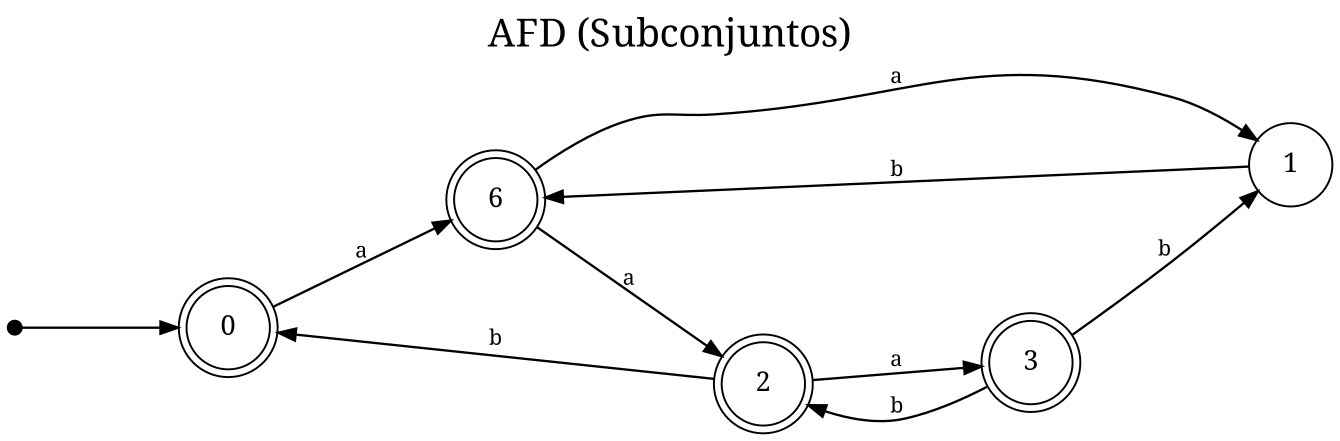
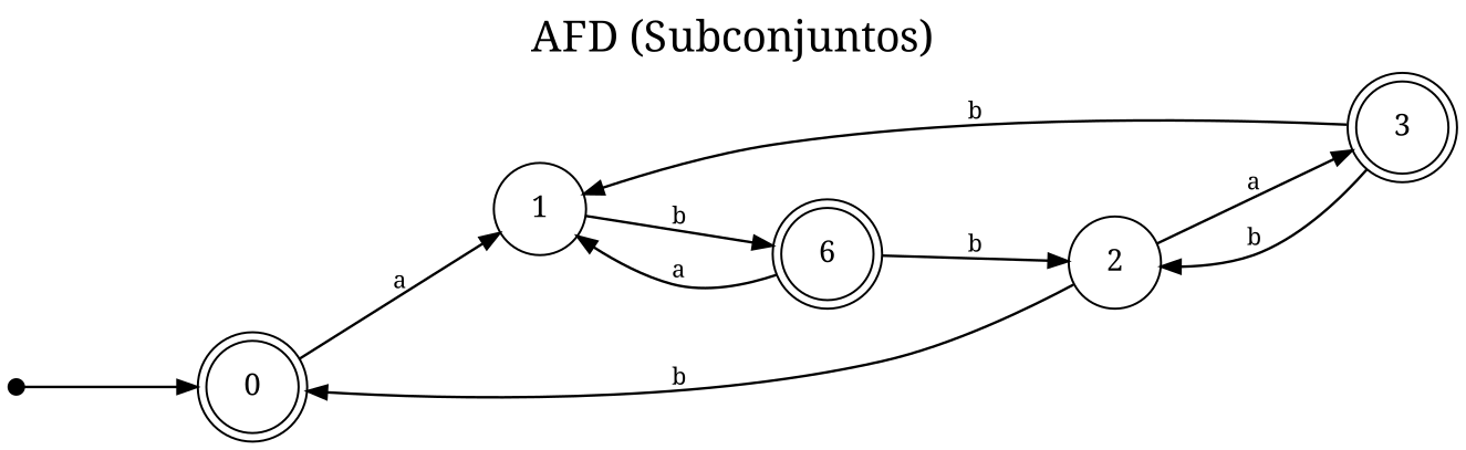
  digraph {
    concentrate=true
    fontname="Noto Serif"
    fontsize=20
    label="AFD (Subconjuntos)"
    labelloc=t
    nodesep=0.7
    rankdir=LR
    ranksep=1.1
    splines=true
    node [fontname="Noto Serif" shape=doublecircle]
    edge [arrowsize=0.9 fontname="Noto Serif" fontsize=11 labeldistance=1.6 penwidth=1.2]
    __start [height=0.6 shape=point width=0.1]
    0 [height=0.6 width=0.6]
    1 [height=0.6 shape=circle width=0.6]
    n4 [height=0.6 label=6 width=0.6]
-   2 [height=0.6 width=0.6]
+   2 [height=0.6 shape=circle width=0.6]
    3 [height=0.6 width=0.6]
    __start -> 0
-   0 -> n4 [label=a]
+   0 -> 1 [label=a]
    1 -> n4 [label=b]
    n4 -> 1 [label=a]
-   n4 -> 2 [label=a]
+   n4 -> 2 [label=b]
    2 -> 0 [label=b]
    2 -> 3 [label=a]
    3 -> 1 [label=b]
    3 -> 2 [label=b]
  }
